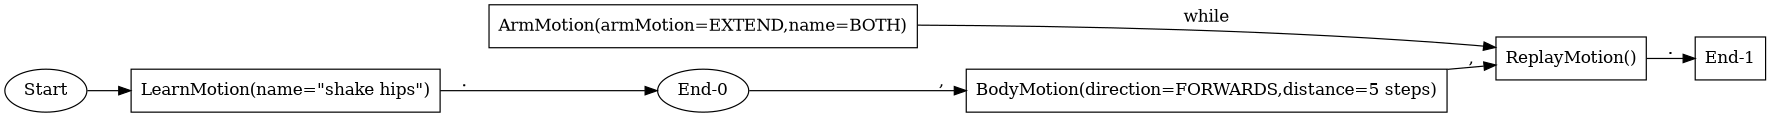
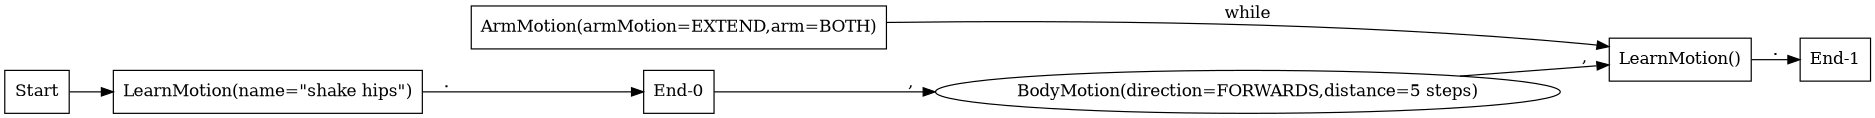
  strict digraph {
    rankdir=LR
    node [sent_idx=1 shape=box]
-   "End-0" [sent_idx=0 shape=""]
-   "ArmMotion(armMotion=EXTEND,arm=BOTH)" [idx=2 label="ArmMotion(armMotion=EXTEND,name=BOTH)"]
-   "BodyMotion(direction=FORWARDS,distance=5 steps)" [idx=0 idx_main=0]
-   "ReplayMotion()" [idx=1 idx_main=1]
-   Start [sent_idx=0 shape=""]
+   "End-0" [sent_idx=0]
+   "ArmMotion(armMotion=EXTEND,arm=BOTH)" [idx=2]
+   "BodyMotion(direction=FORWARDS,distance=5 steps)" [idx=0 idx_main=0 shape=ellipse]
+   "ReplayMotion()" [idx=1 idx_main=1 label="LearnMotion()"]
+   Start [sent_idx=0]
    "LearnMotion(name=\"shake hips\")" [idx=0 idx_main=0 sent_idx=0]
    "End-1"
    subgraph sub_1 {
      rank=same
      "End-0"
      "ArmMotion(armMotion=EXTEND,arm=BOTH)"
    }
    "End-0" -> "BodyMotion(direction=FORWARDS,distance=5 steps)" [label=","]
    "ArmMotion(armMotion=EXTEND,arm=BOTH)" -> "ReplayMotion()" [label=while]
    "BodyMotion(direction=FORWARDS,distance=5 steps)" -> "ReplayMotion()" [label=","]
    "ReplayMotion()" -> "End-1" [label="."]
    Start -> "LearnMotion(name=\"shake hips\")"
    "LearnMotion(name=\"shake hips\")" -> "End-0" [label="."]
  }
